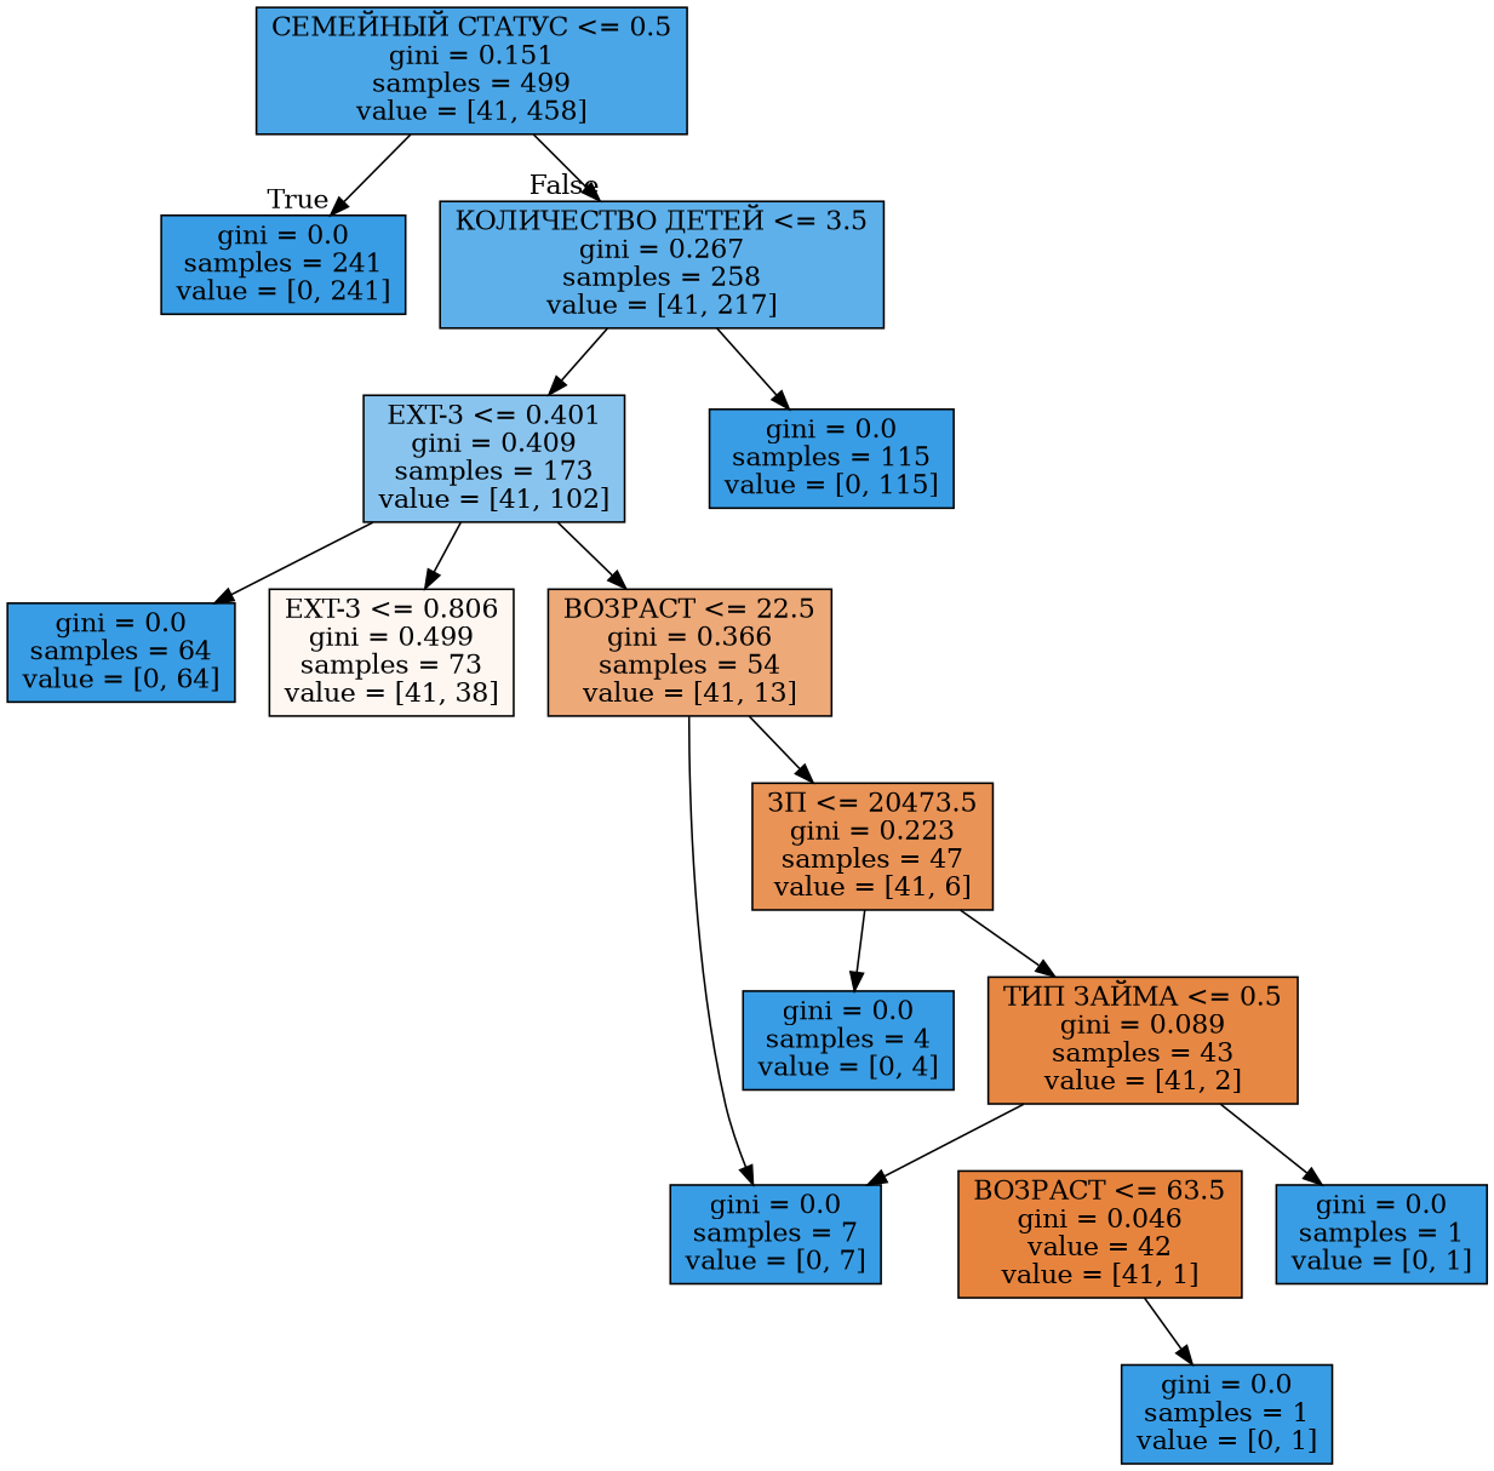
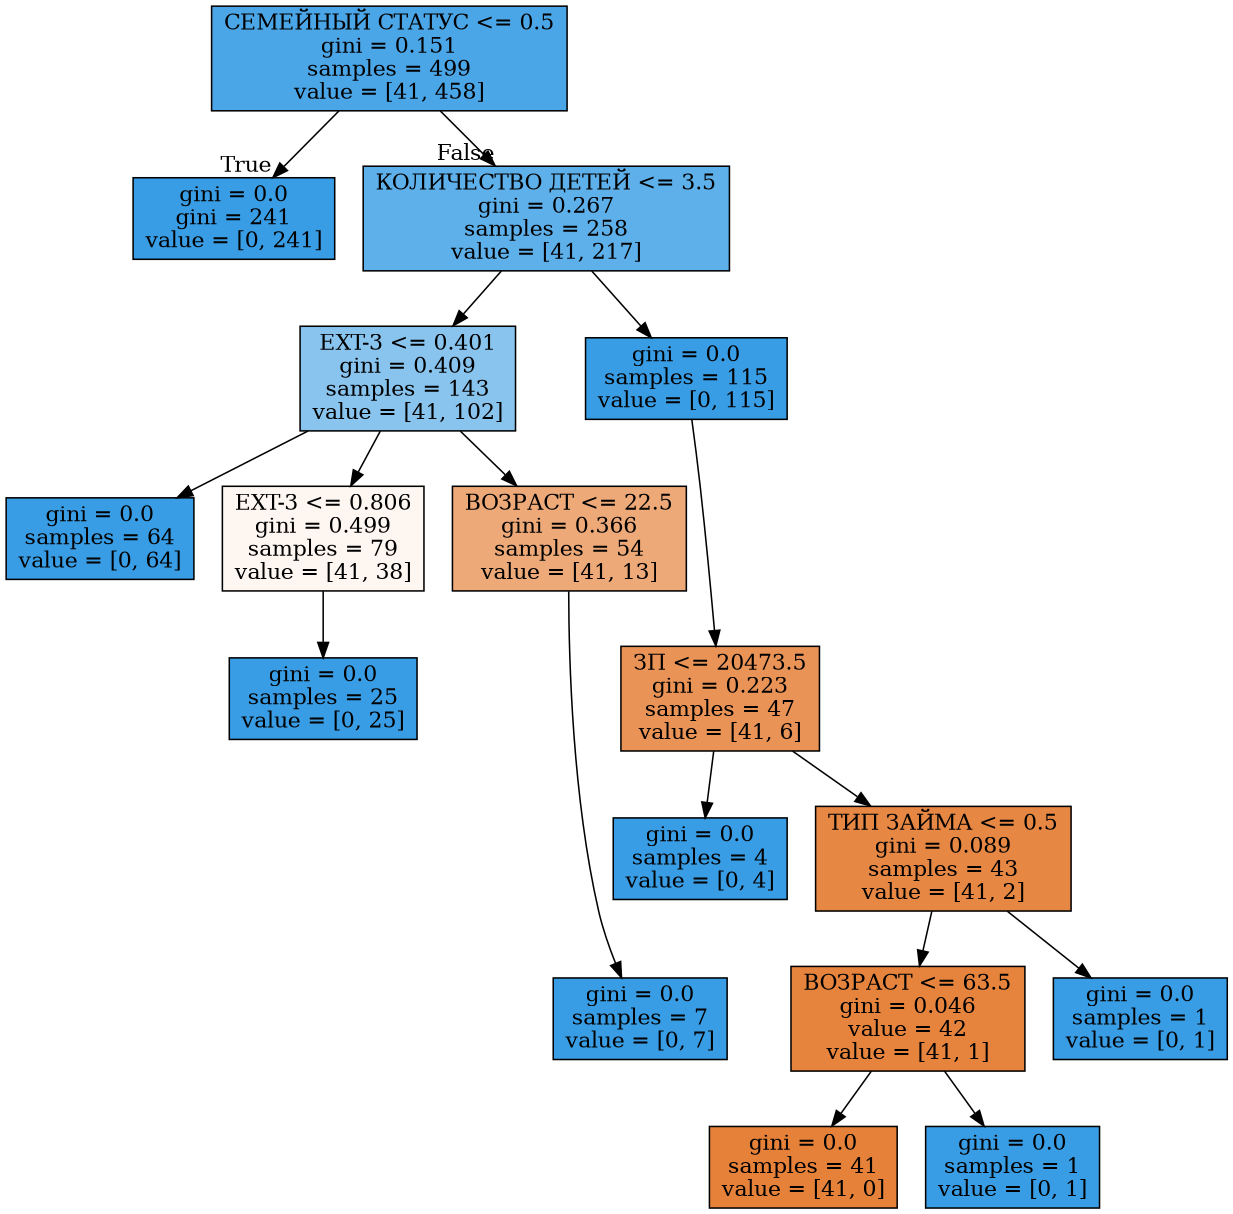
  digraph {
    node [color=black fillcolor="#399de5" shape=box style=filled]
    n1 [fillcolor="#4ba6e7" label="СЕМЕЙНЫЙ СТАТУС <= 0.5\ngini = 0.151\nsamples = 499\nvalue = [41, 458]"]
-   n2 [label="gini = 0.0\nsamples = 241\nvalue = [0, 241]"]
+   n2 [label="gini = 0.0\ngini = 241\nvalue = [0, 241]"]
    n3 [fillcolor="#5eb0ea" label="КОЛИЧЕСТВО ДЕТЕЙ <= 3.5\ngini = 0.267\nsamples = 258\nvalue = [41, 217]"]
-   n4 [fillcolor="#89c4ef" label="EXT-3 <= 0.401\ngini = 0.409\nsamples = 173\nvalue = [41, 102]"]
+   n4 [fillcolor="#89c4ef" label="EXT-3 <= 0.401\ngini = 0.409\nsamples = 143\nvalue = [41, 102]"]
    n5 [label="gini = 0.0\nsamples = 115\nvalue = [0, 115]"]
    n6 [label="gini = 0.0\nsamples = 64\nvalue = [0, 64]"]
-   n7 [fillcolor="#fdf6f1" label="EXT-3 <= 0.806\ngini = 0.499\nsamples = 73\nvalue = [41, 38]"]
+   n7 [fillcolor="#fdf6f1" label="EXT-3 <= 0.806\ngini = 0.499\nsamples = 79\nvalue = [41, 38]"]
    n8 [fillcolor="#eda978" label="ВОЗРАСТ <= 22.5\ngini = 0.366\nsamples = 54\nvalue = [41, 13]"]
+   n9 [label="gini = 0.0\nsamples = 25\nvalue = [0, 25]"]
    n10 [label="gini = 0.0\nsamples = 7\nvalue = [0, 7]"]
    n11 [fillcolor="#e99356" label="ЗП <= 20473.5\ngini = 0.223\nsamples = 47\nvalue = [41, 6]"]
    n12 [label="gini = 0.0\nsamples = 4\nvalue = [0, 4]"]
    n13 [fillcolor="#e68743" label="ТИП ЗАЙМА <= 0.5\ngini = 0.089\nsamples = 43\nvalue = [41, 2]"]
    n14 [fillcolor="#e6843e" label="ВОЗРАСТ <= 63.5\ngini = 0.046\nvalue = 42\nvalue = [41, 1]"]
    n15 [label="gini = 0.0\nsamples = 1\nvalue = [0, 1]"]
+   n16 [fillcolor="#e58139" label="gini = 0.0\nsamples = 41\nvalue = [41, 0]"]
    n17 [label="gini = 0.0\nsamples = 1\nvalue = [0, 1]"]
    n1 -> n2 [headlabel=True labelangle=45 labeldistance=2.5]
    n1 -> n3 [headlabel=False labelangle=-45 labeldistance=2.5]
    n3 -> n4
    n3 -> n5
    n4 -> n6
    n4 -> n7
    n4 -> n8
+   n7 -> n9
    n8 -> n10
-   n8 -> n11
+   n5 -> n11
    n11 -> n12
    n11 -> n13
-   n13 -> n10
+   n13 -> n14
    n13 -> n15
+   n14 -> n16
    n14 -> n17
  }
